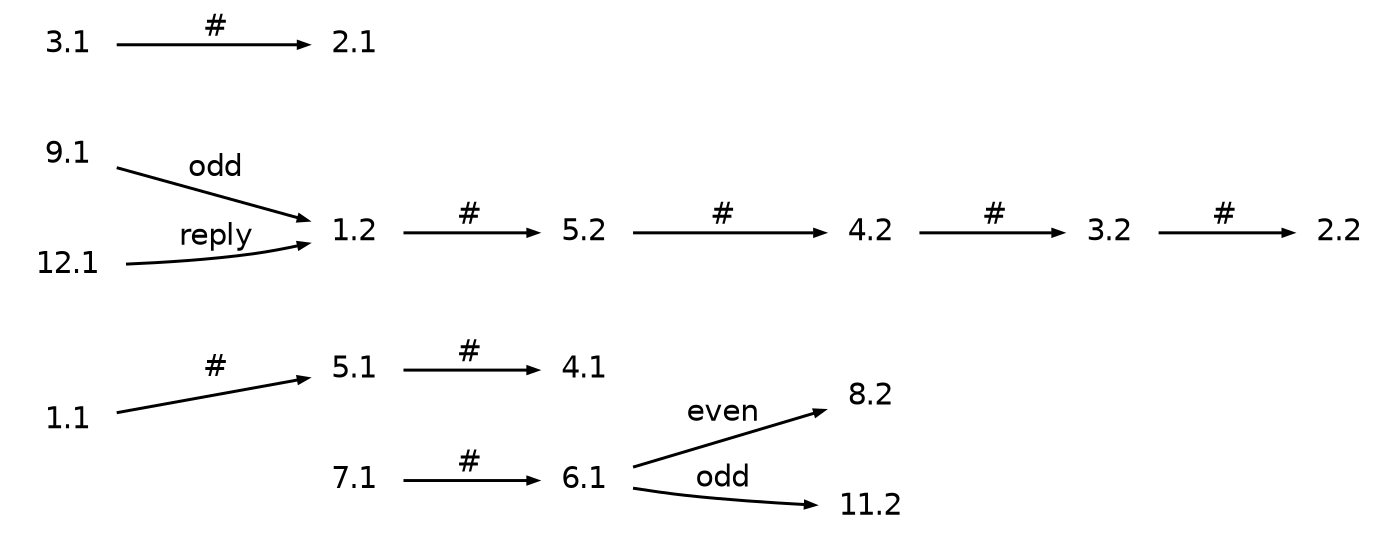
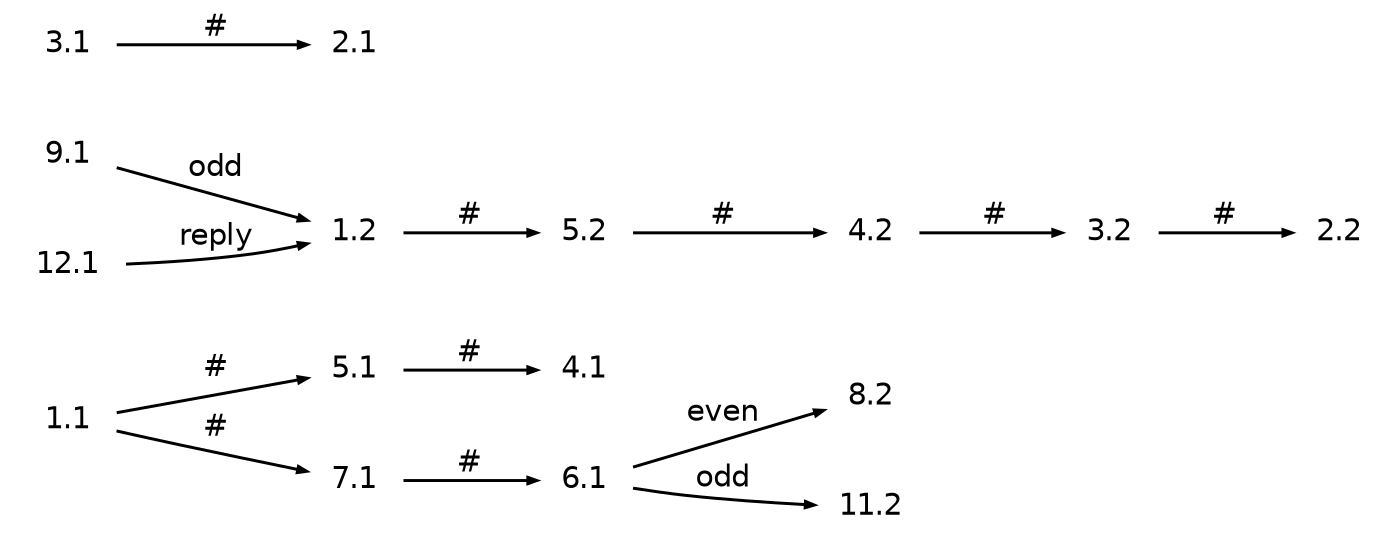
  digraph {
    rankdir=LR
    node [fontname=Helvetica fontsize=10 shape=plaintext]
    edge [arrowsize=0.3 fontname=Helvetica fontsize=10]
    1.1 [height=.2 width=.3]
    5.1 [height=.2 width=.3]
    7.1 [height=.2 width=.3]
    4.1 [height=.2 width=.3]
    6.1 [height=.2 width=.3]
    8.2 [height=.2 width=.3]
    11.2 [height=.2 width=.3]
    1.2 [height=.2 width=.3]
    5.2 [height=.2 width=.3]
    4.2 [height=.2 width=.3]
    3.2 [height=.2 width=.3]
    3.1 [height=.2 width=.3]
    2.1 [height=.2 width=.3]
    2.2 [height=.2 width=.3]
    9.1 [height=.2 width=.3]
    12.1 [height=.2 width=.3]
    1.1 -> 5.1 [label="#"]
+   1.1 -> 7.1 [label="#"]
    5.1 -> 4.1 [label="#"]
    7.1 -> 6.1 [label="#"]
    6.1 -> 8.2 [label=even]
    6.1 -> 11.2 [label=odd]
    1.2 -> 5.2 [label="#"]
    5.2 -> 4.2 [label="#"]
    4.2 -> 3.2 [label="#"]
    3.2 -> 2.2 [label="#"]
    3.1 -> 2.1 [label="#"]
    9.1 -> 1.2 [label=odd]
    12.1 -> 1.2 [label=reply]
  }
